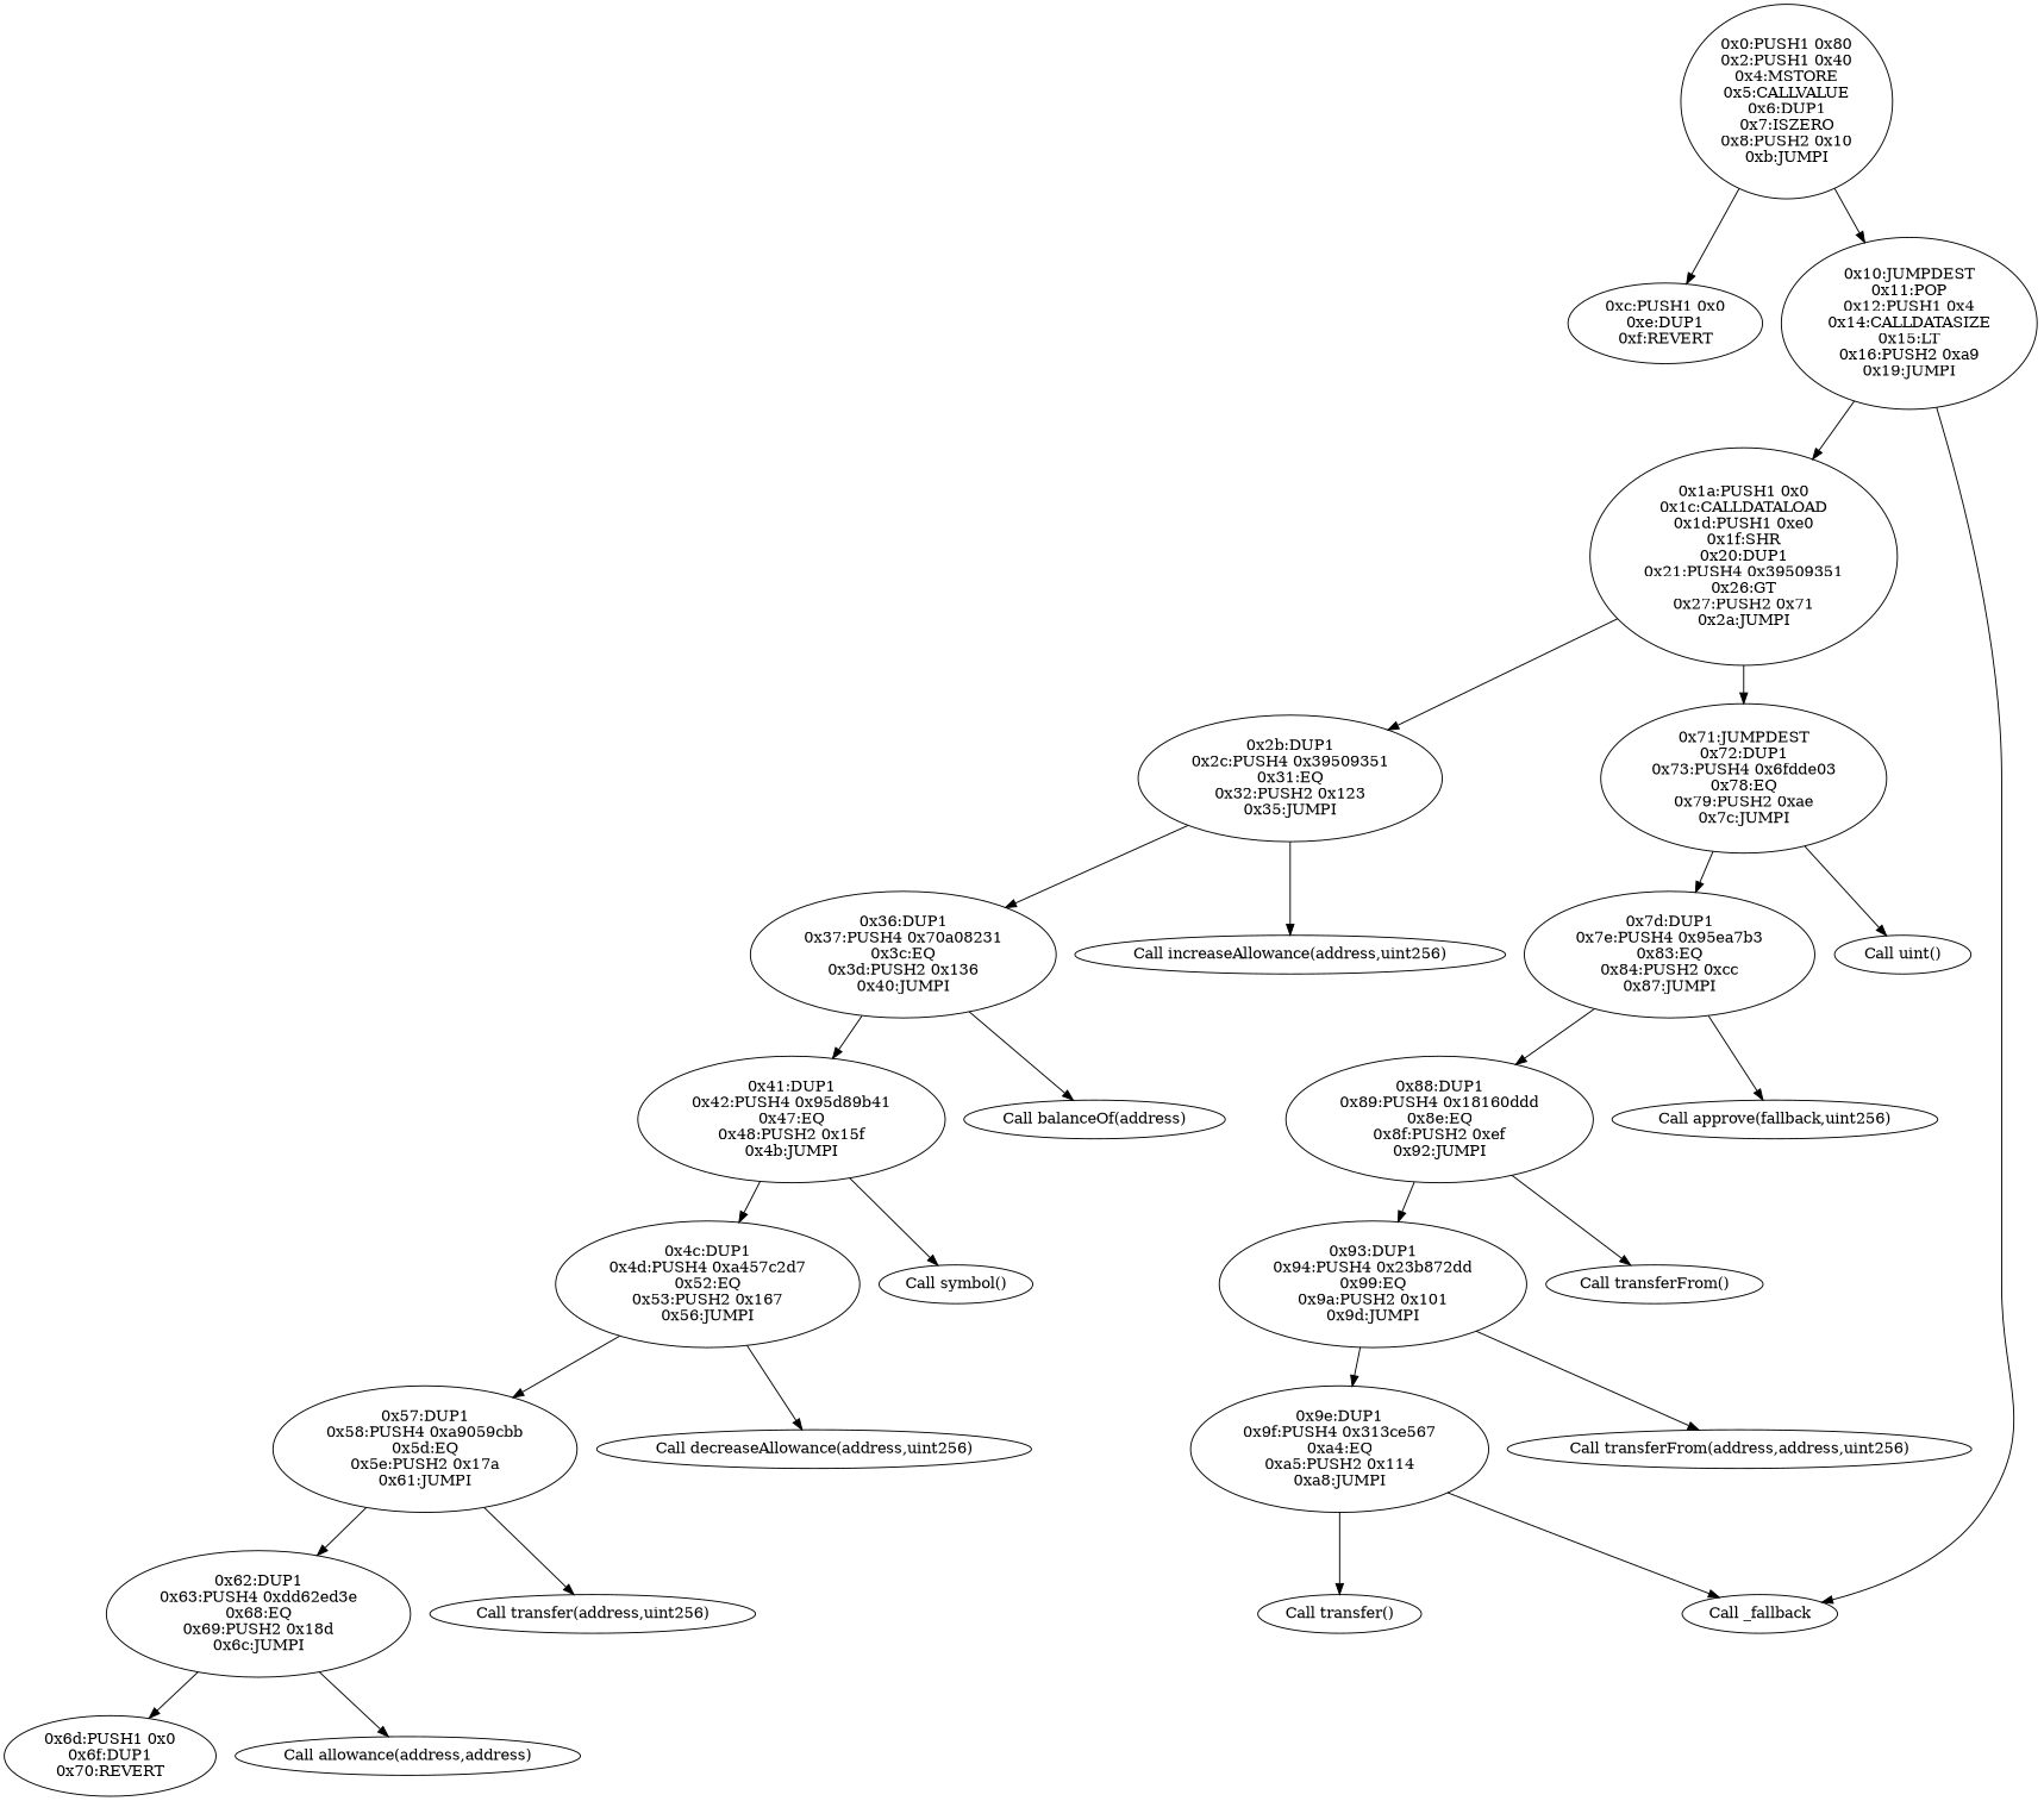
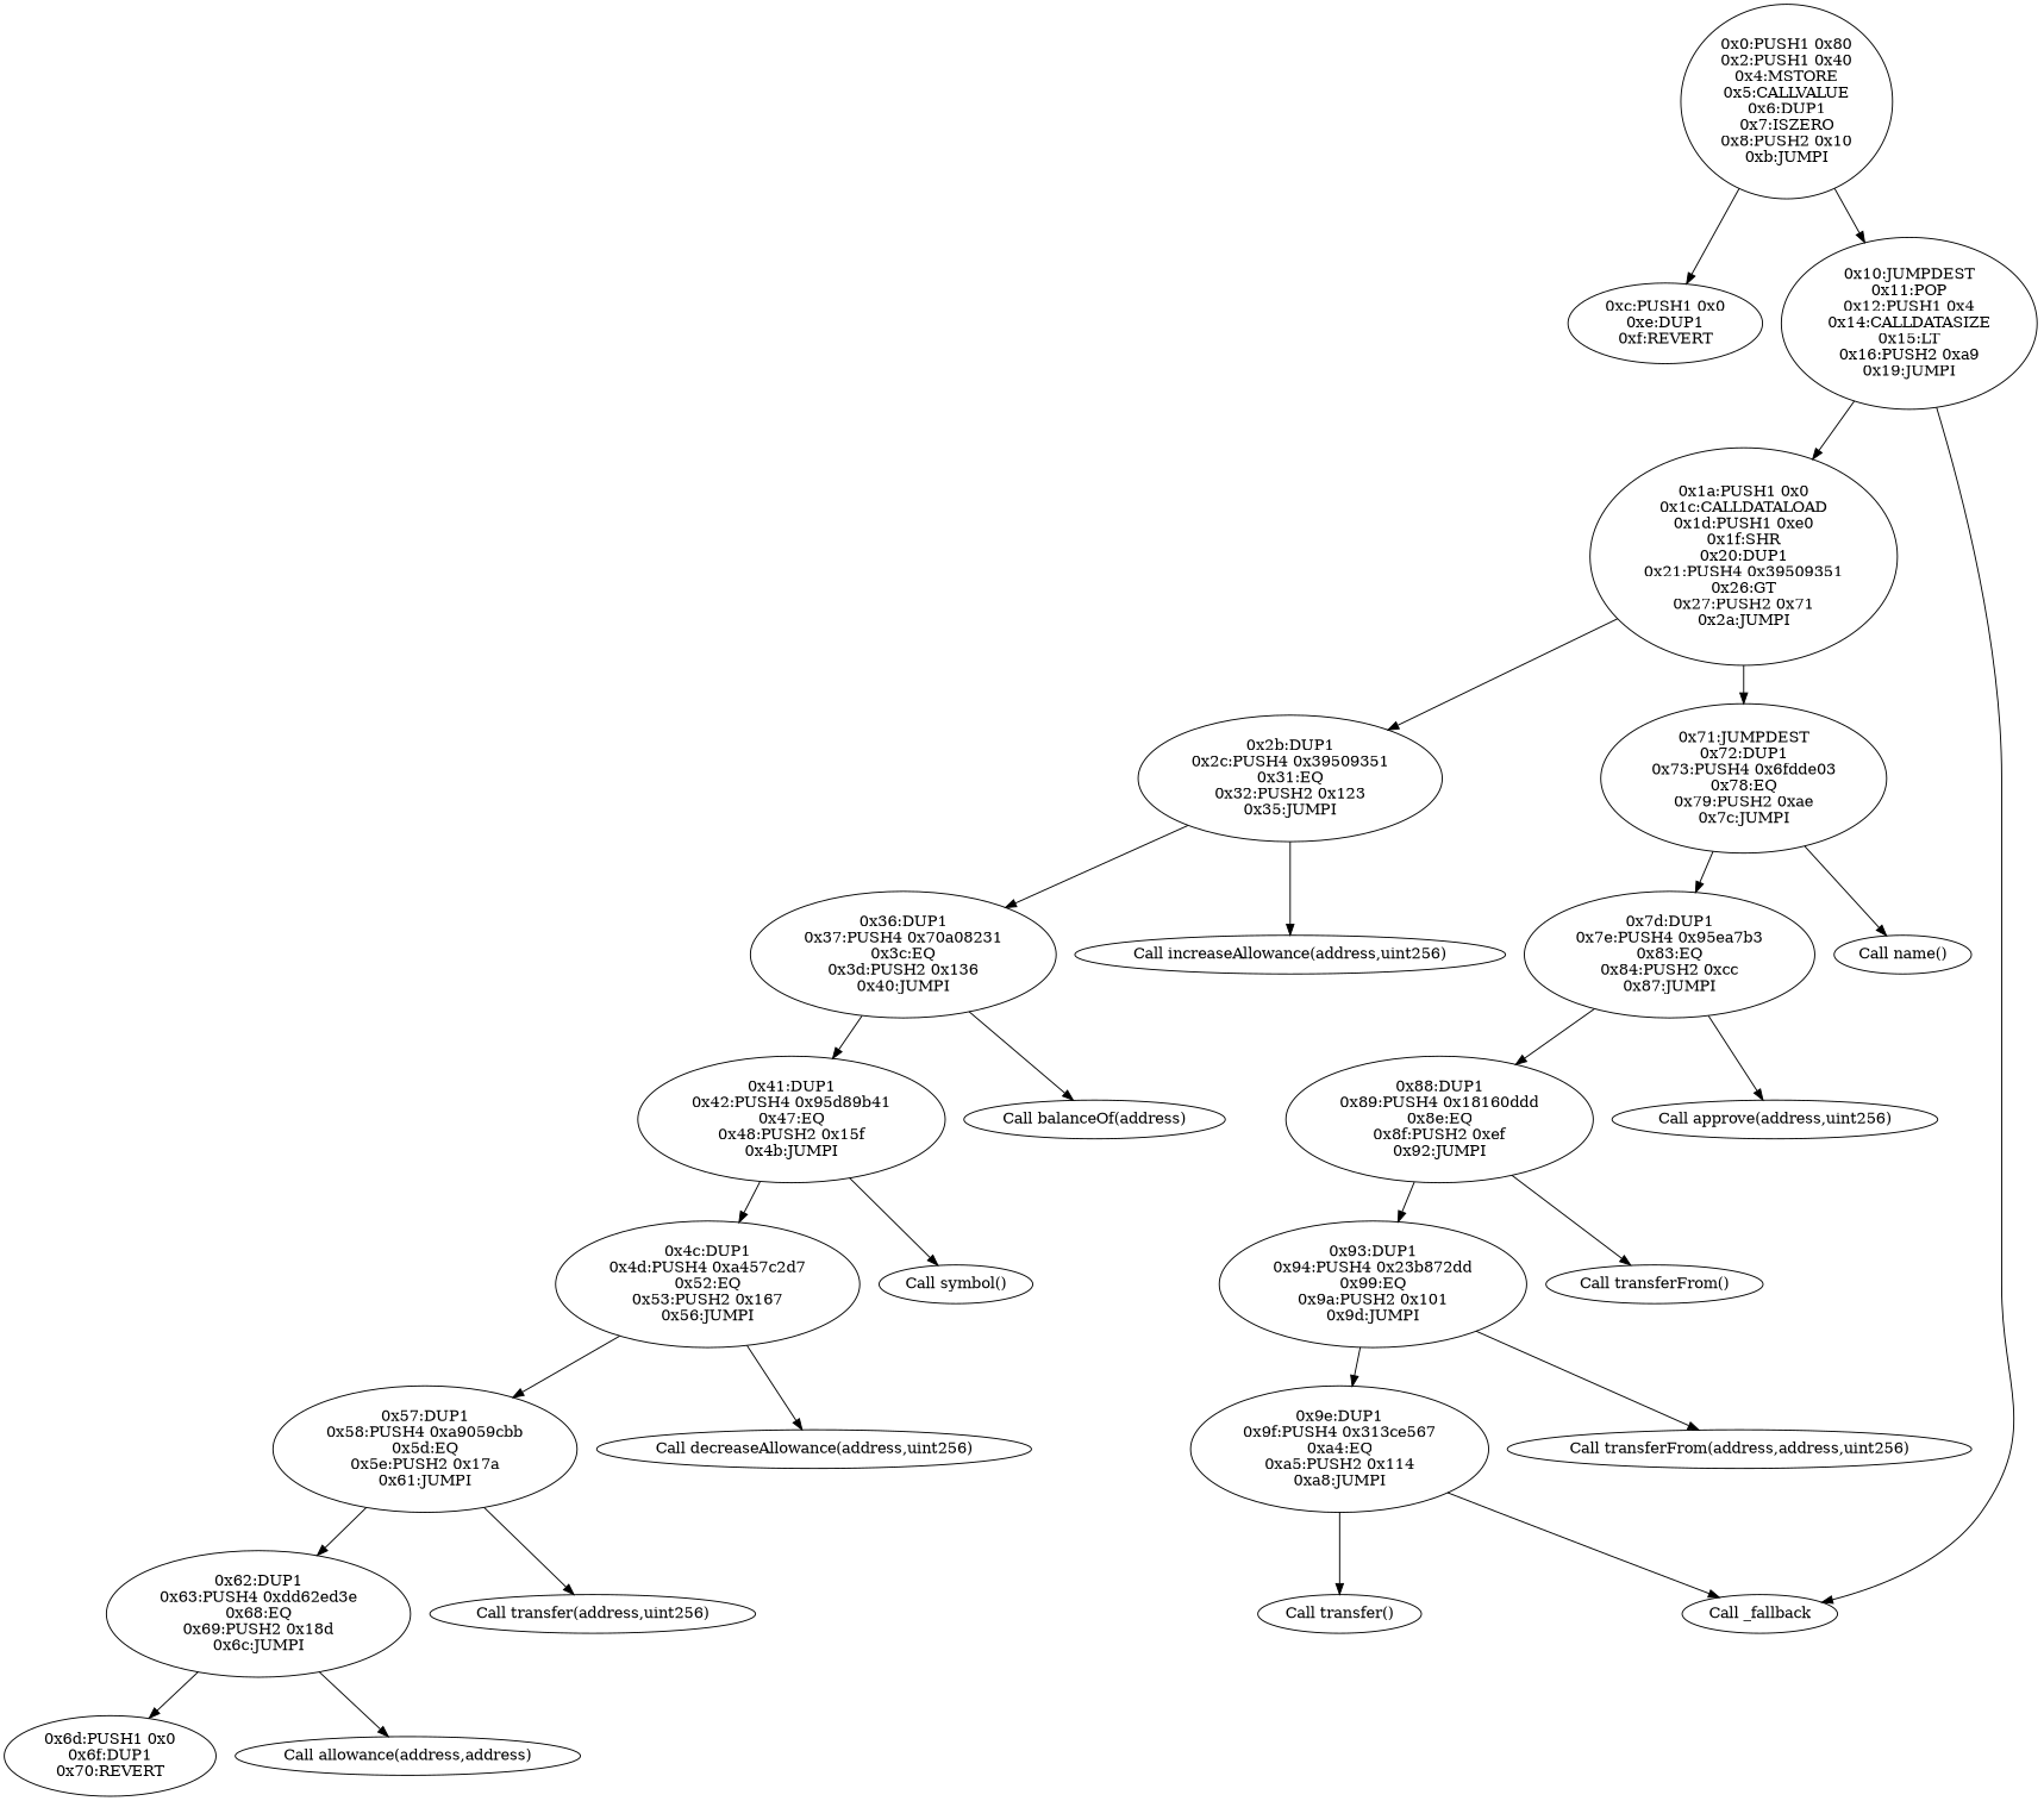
  digraph {
    n1 [label="0x0:PUSH1 0x80\n0x2:PUSH1 0x40\n0x4:MSTORE\n0x5:CALLVALUE\n0x6:DUP1\n0x7:ISZERO\n0x8:PUSH2 0x10\n0xb:JUMPI"]
    n2 [label="0xc:PUSH1 0x0\n0xe:DUP1\n0xf:REVERT"]
    n3 [label="0x10:JUMPDEST\n0x11:POP\n0x12:PUSH1 0x4\n0x14:CALLDATASIZE\n0x15:LT\n0x16:PUSH2 0xa9\n0x19:JUMPI"]
    n4 [label="0x1a:PUSH1 0x0\n0x1c:CALLDATALOAD\n0x1d:PUSH1 0xe0\n0x1f:SHR\n0x20:DUP1\n0x21:PUSH4 0x39509351\n0x26:GT\n0x27:PUSH2 0x71\n0x2a:JUMPI"]
    n5 [label="Call _fallback"]
    n6 [label="0x2b:DUP1\n0x2c:PUSH4 0x39509351\n0x31:EQ\n0x32:PUSH2 0x123\n0x35:JUMPI"]
    n7 [label="0x71:JUMPDEST\n0x72:DUP1\n0x73:PUSH4 0x6fdde03\n0x78:EQ\n0x79:PUSH2 0xae\n0x7c:JUMPI"]
    n8 [label="0x36:DUP1\n0x37:PUSH4 0x70a08231\n0x3c:EQ\n0x3d:PUSH2 0x136\n0x40:JUMPI"]
    n9 [label="Call increaseAllowance(address,uint256)"]
    n10 [label="0x7d:DUP1\n0x7e:PUSH4 0x95ea7b3\n0x83:EQ\n0x84:PUSH2 0xcc\n0x87:JUMPI"]
-   n11 [label="Call uint()"]
+   n11 [label="Call name()"]
    n12 [label="0x41:DUP1\n0x42:PUSH4 0x95d89b41\n0x47:EQ\n0x48:PUSH2 0x15f\n0x4b:JUMPI"]
    n13 [label="Call balanceOf(address)"]
    n14 [label="0x88:DUP1\n0x89:PUSH4 0x18160ddd\n0x8e:EQ\n0x8f:PUSH2 0xef\n0x92:JUMPI"]
-   n15 [label="Call approve(fallback,uint256)"]
+   n15 [label="Call approve(address,uint256)"]
    n16 [label="0x4c:DUP1\n0x4d:PUSH4 0xa457c2d7\n0x52:EQ\n0x53:PUSH2 0x167\n0x56:JUMPI"]
    n17 [label="Call symbol()"]
    n18 [label="0x57:DUP1\n0x58:PUSH4 0xa9059cbb\n0x5d:EQ\n0x5e:PUSH2 0x17a\n0x61:JUMPI"]
    n19 [label="Call decreaseAllowance(address,uint256)"]
    n20 [label="0x62:DUP1\n0x63:PUSH4 0xdd62ed3e\n0x68:EQ\n0x69:PUSH2 0x18d\n0x6c:JUMPI"]
    n21 [label="Call transfer(address,uint256)"]
    n22 [label="0x6d:PUSH1 0x0\n0x6f:DUP1\n0x70:REVERT"]
    n23 [label="Call allowance(address,address)"]
    n24 [label="0x93:DUP1\n0x94:PUSH4 0x23b872dd\n0x99:EQ\n0x9a:PUSH2 0x101\n0x9d:JUMPI"]
    n25 [label="Call transferFrom()"]
    n26 [label="0x9e:DUP1\n0x9f:PUSH4 0x313ce567\n0xa4:EQ\n0xa5:PUSH2 0x114\n0xa8:JUMPI"]
    n27 [label="Call transferFrom(address,address,uint256)"]
    n28 [label="Call transfer()"]
    n1 -> n2
    n1 -> n3
    n3 -> n4
    n3 -> n5
    n4 -> n6
    n4 -> n7
    n6 -> n8
    n6 -> n9
    n7 -> n10
    n7 -> n11
    n8 -> n12
    n8 -> n13
    n10 -> n14
    n10 -> n15
    n12 -> n16
    n12 -> n17
    n14 -> n24
    n14 -> n25
    n16 -> n18
    n16 -> n19
    n18 -> n20
    n18 -> n21
    n20 -> n22
    n20 -> n23
    n24 -> n26
    n24 -> n27
    n26 -> n5
    n26 -> n28
  }
